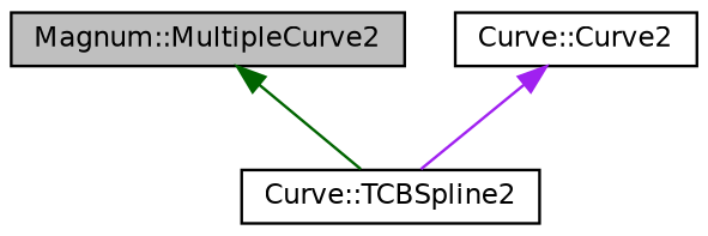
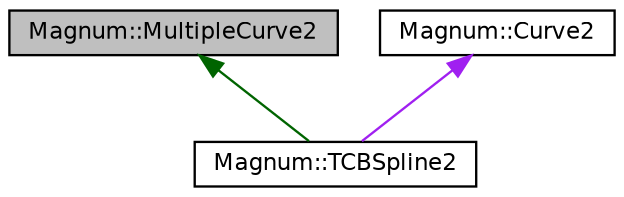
  digraph {
    node [color=black fillcolor=white fontname=Helvetica fontsize=10 shape=record style=filled]
    edge [dir=back fontname=Helvetica fontsize=10 labelfontname=Helvetica labelfontsize=10 style=solid]
    n1 [fillcolor=grey75 fontcolor=black height=0.2 label="Magnum::MultipleCurve2" width=0.4]
-   n2 [height=0.2 label="Curve::TCBSpline2" width=0.4]
-   n3 [height=0.2 label="Curve::Curve2" width=0.4]
+   n2 [height=0.2 label="Magnum::TCBSpline2" width=0.4]
+   n3 [height=0.2 label="Magnum::Curve2" width=0.4]
    n1 -> n2 [color=darkgreen]
    n3 -> n2 [color=purple]
  }
